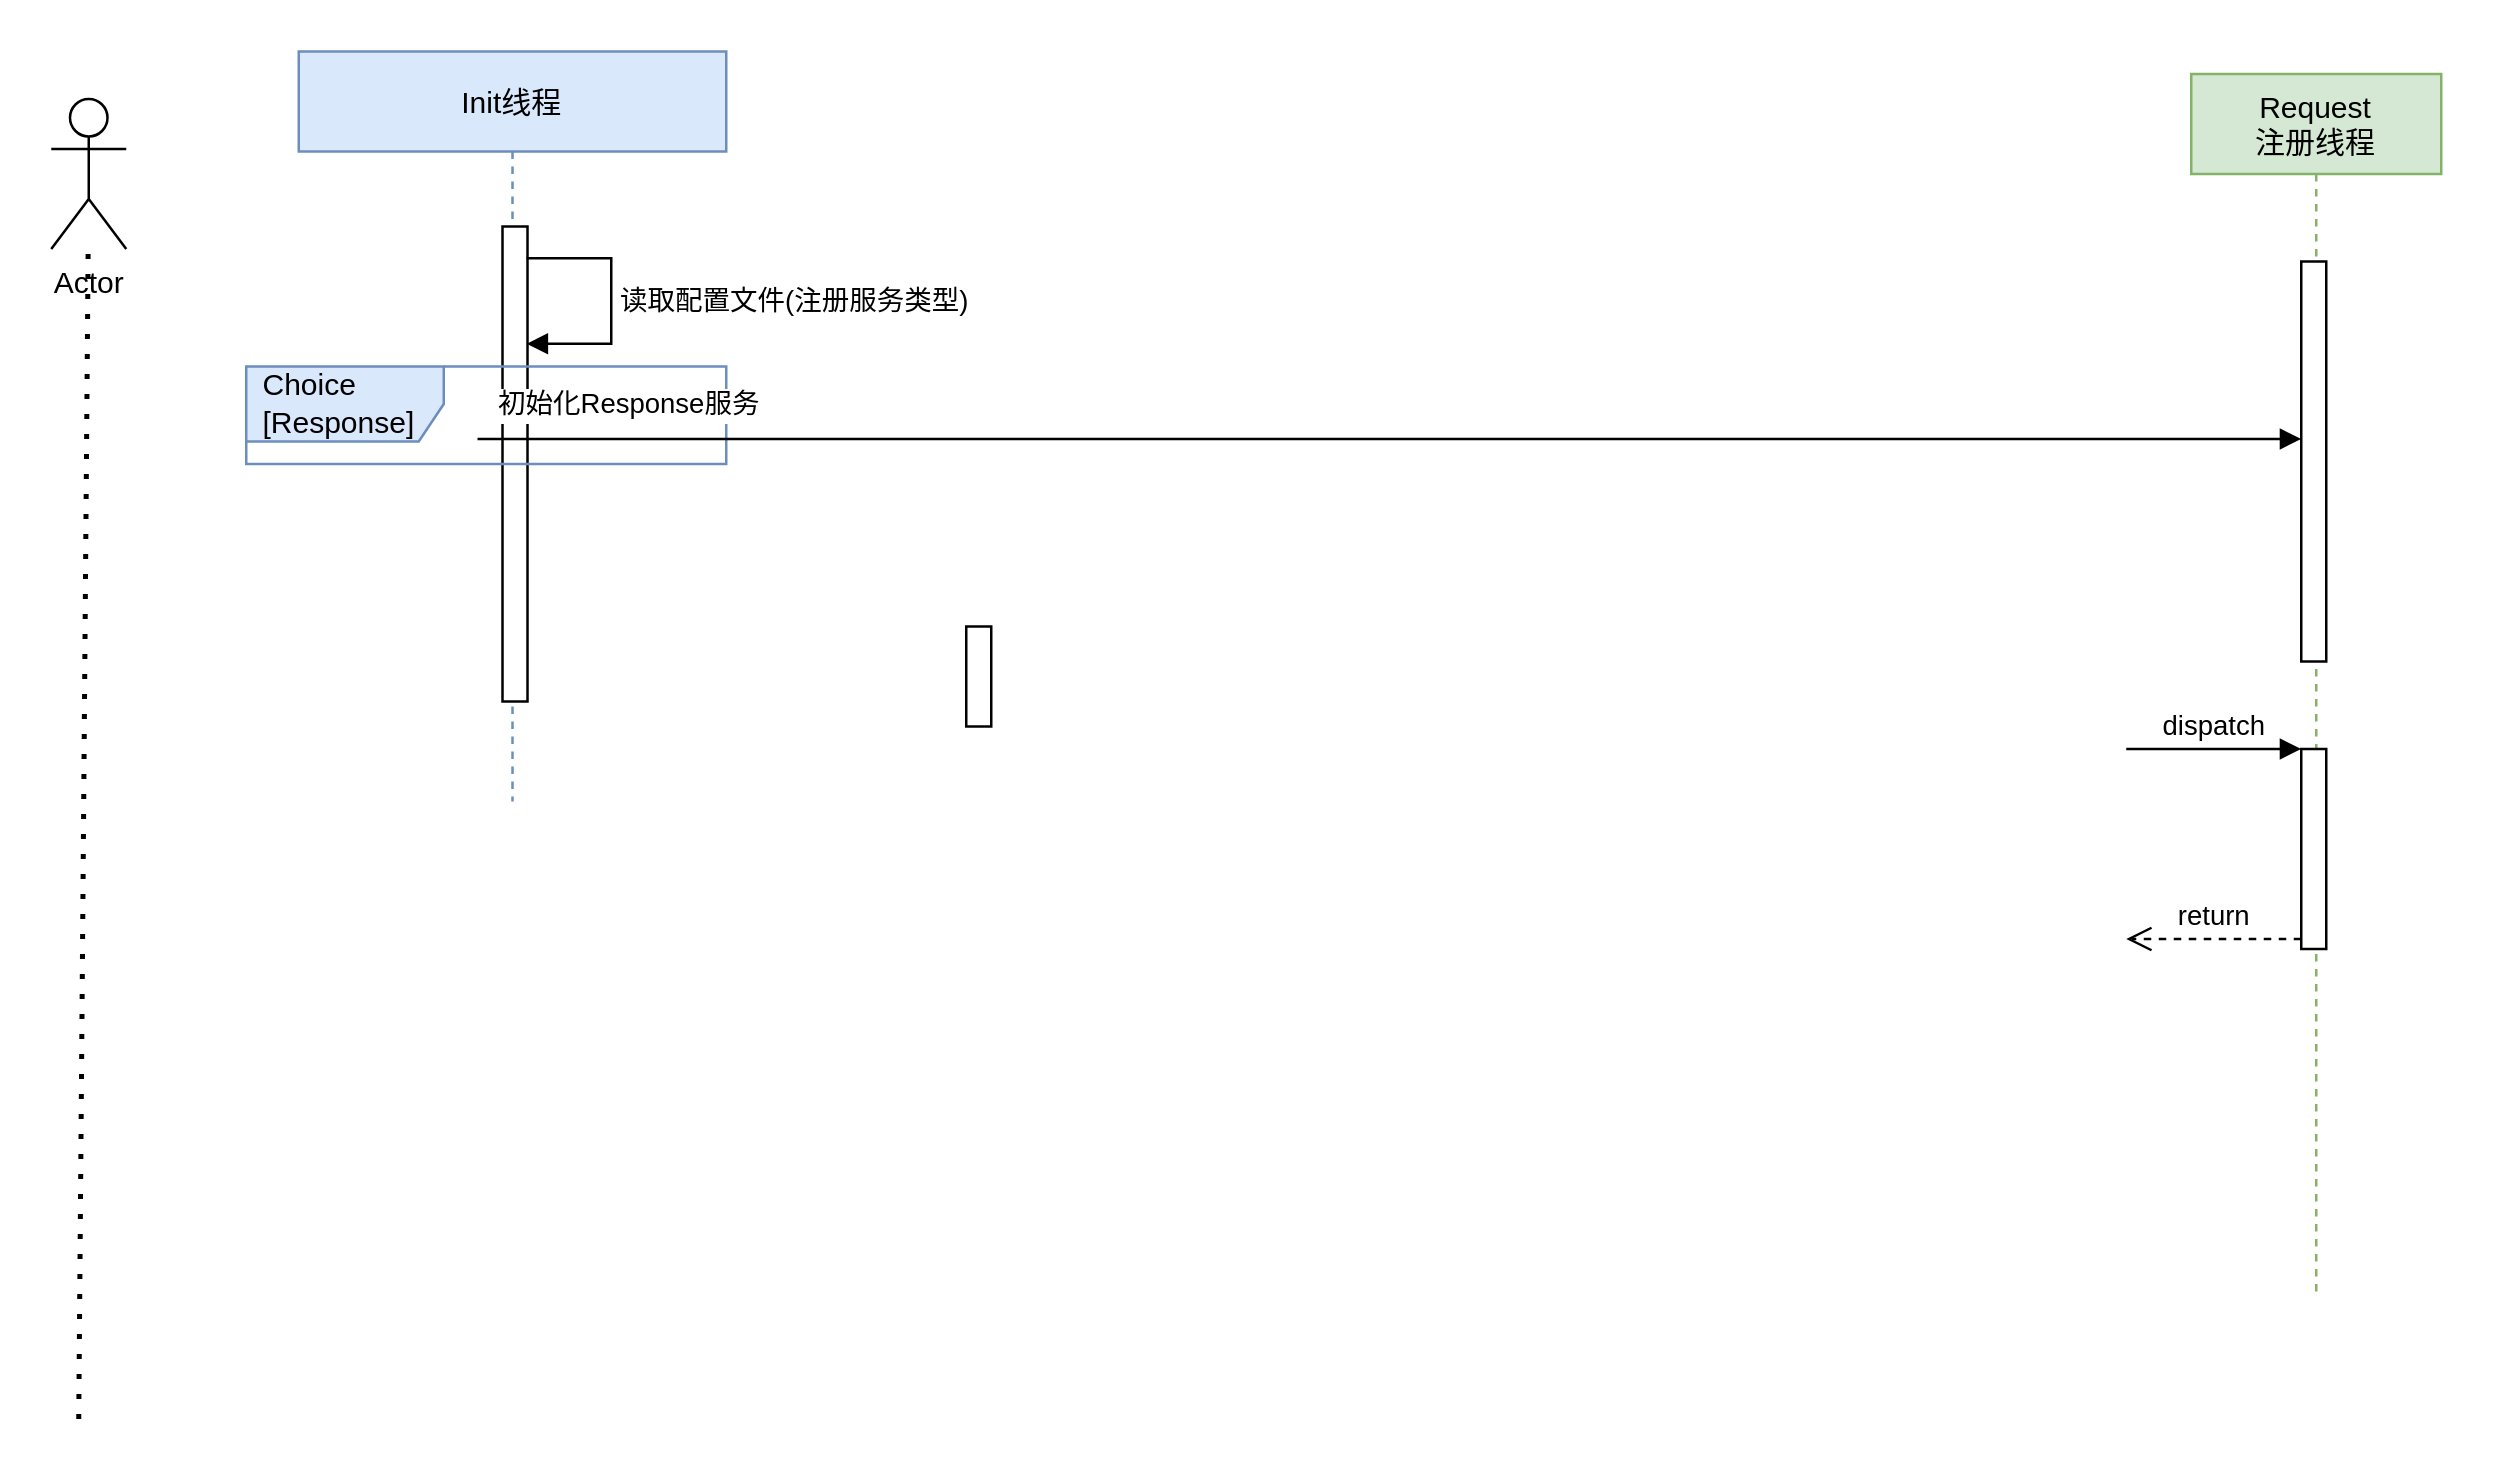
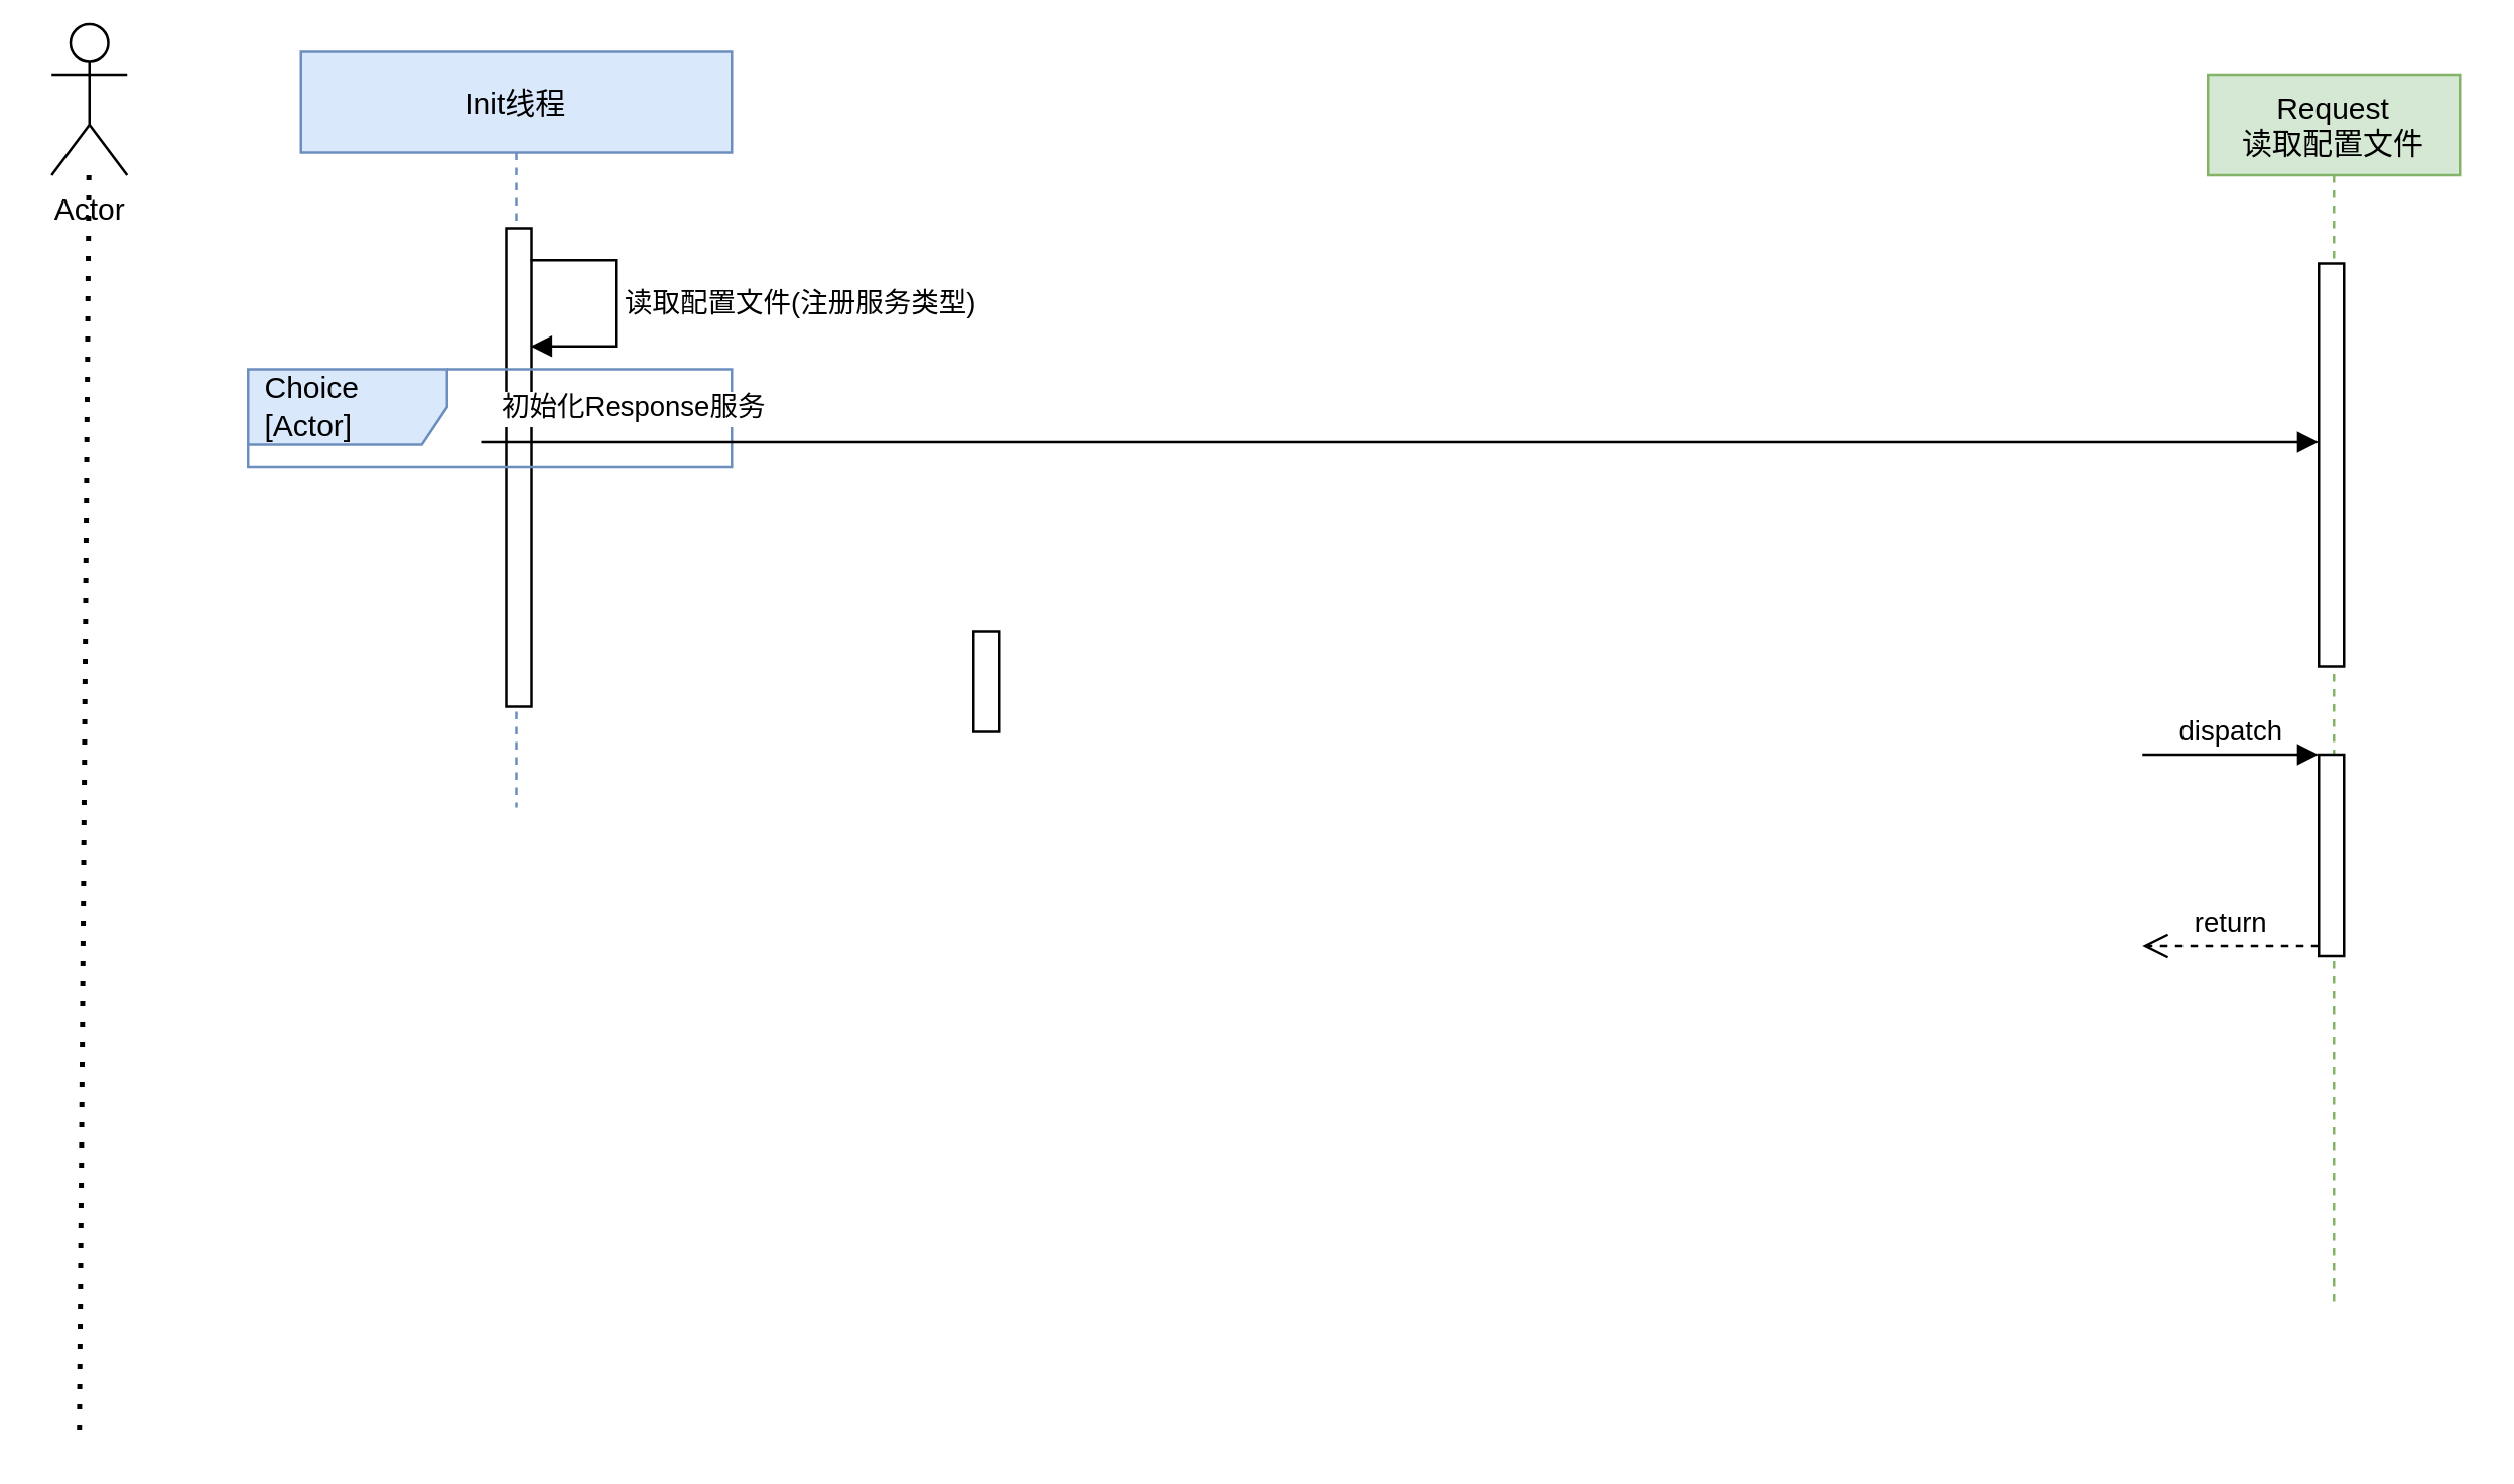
  <mxCell id="0" />
  <mxCell id="1" parent="0" />
  <mxCell id="2" value="Init线程" style="shape=umlLifeline;perimeter=lifelinePerimeter;container=1;collapsible=0;recursiveResize=0;rounded=0;shadow=0;strokeWidth=1;fillColor=#dae8fc;strokeColor=#6c8ebf;" parent="1" vertex="1"><mxGeometry x="119" y="20" width="171" height="300" as="geometry" /></mxCell>
  <mxCell id="3" value="" style="points=[];perimeter=orthogonalPerimeter;rounded=0;shadow=0;strokeWidth=1;" parent="2" vertex="1"><mxGeometry x="81.5" y="70" width="10" height="190" as="geometry" /></mxCell>
  <mxCell id="4" value="读取配置文件(注册服务类型)" style="edgeStyle=orthogonalEdgeStyle;html=1;align=left;spacingLeft=2;endArrow=block;rounded=0;exitX=0.964;exitY=0.067;exitDx=0;exitDy=0;exitPerimeter=0;entryX=0.964;entryY=0.247;entryDx=0;entryDy=0;entryPerimeter=0;" edge="1" target="3" parent="2" source="3"><mxGeometry relative="1" as="geometry"><mxPoint x="102.11" y="83.0" as="sourcePoint" /><Array as="points"><mxPoint x="125" y="83" /><mxPoint x="125" y="117" /></Array><mxPoint x="102.8" y="116.82" as="targetPoint" /></mxGeometry></mxCell>
- <mxCell id="5" value="Choice&lt;br&gt;[Response]" style="shape=umlFrame;whiteSpace=wrap;html=1;width=79;height=30;boundedLbl=1;verticalAlign=middle;align=left;spacingLeft=5;rounded=0;shadow=0;glass=0;sketch=0;fillColor=#dae8fc;strokeColor=#6c8ebf;" vertex="1" parent="2"><mxGeometry x="-21" y="126" width="192" height="39" as="geometry" /></mxCell>
- <mxCell id="6" value="Request&#10;注册线程" style="shape=umlLifeline;perimeter=lifelinePerimeter;container=1;collapsible=0;recursiveResize=0;rounded=0;shadow=0;strokeWidth=1;fillColor=#d5e8d4;strokeColor=#82b366;glass=0;sketch=0;" parent="1" vertex="1"><mxGeometry x="876" y="29" width="100" height="490" as="geometry" /></mxCell>
+ <mxCell id="5" value="Choice&lt;br&gt;[Actor]" style="shape=umlFrame;whiteSpace=wrap;html=1;width=79;height=30;boundedLbl=1;verticalAlign=middle;align=left;spacingLeft=5;rounded=0;shadow=0;glass=0;sketch=0;fillColor=#dae8fc;strokeColor=#6c8ebf;" vertex="1" parent="2"><mxGeometry x="-21" y="126" width="192" height="39" as="geometry" /></mxCell>
+ <mxCell id="6" value="Request&#10;读取配置文件" style="shape=umlLifeline;perimeter=lifelinePerimeter;container=1;collapsible=0;recursiveResize=0;rounded=0;shadow=0;strokeWidth=1;fillColor=#d5e8d4;strokeColor=#82b366;glass=0;sketch=0;" parent="1" vertex="1"><mxGeometry x="876" y="29" width="100" height="490" as="geometry" /></mxCell>
  <mxCell id="7" value="" style="points=[];perimeter=orthogonalPerimeter;rounded=0;shadow=0;strokeWidth=1;" parent="6" vertex="1"><mxGeometry x="44" y="75" width="10" height="160" as="geometry" /></mxCell>
  <mxCell id="8" value="" style="html=1;points=[];perimeter=orthogonalPerimeter;" vertex="1" parent="6"><mxGeometry x="44" y="270" width="10" height="80" as="geometry" /></mxCell>
  <mxCell id="9" value="dispatch" style="html=1;verticalAlign=bottom;endArrow=block;entryX=0;entryY=0;rounded=0;" edge="1" target="8" parent="6"><mxGeometry relative="1" as="geometry"><mxPoint x="-26" y="270" as="sourcePoint" /></mxGeometry></mxCell>
  <mxCell id="10" value="return" style="html=1;verticalAlign=bottom;endArrow=open;dashed=1;endSize=8;exitX=0;exitY=0.95;rounded=0;" edge="1" source="8" parent="6"><mxGeometry relative="1" as="geometry"><mxPoint x="-26" y="346" as="targetPoint" /></mxGeometry></mxCell>
  <mxCell id="11" value="初始化Response服务" style="verticalAlign=bottom;endArrow=block;entryX=0;entryY=0;shadow=0;strokeWidth=1;" parent="1" edge="1"><mxGeometry x="-0.834" y="5" relative="1" as="geometry"><mxPoint x="190.5" y="175" as="sourcePoint" /><mxPoint x="920" y="175" as="targetPoint" /><mxPoint as="offset" /></mxGeometry></mxCell>
- <mxCell id="12" value="Actor" style="shape=umlActor;verticalLabelPosition=bottom;verticalAlign=top;html=1;rounded=0;shadow=0;glass=0;sketch=0;" vertex="1" parent="1"><mxGeometry x="20" y="39" width="30" height="60" as="geometry" /></mxCell>
+ <mxCell id="12" value="Actor" style="shape=umlActor;verticalLabelPosition=bottom;verticalAlign=top;html=1;rounded=0;shadow=0;glass=0;sketch=0;" vertex="1" parent="1"><mxGeometry x="20" y="9" width="30" height="60" as="geometry" /></mxCell>
  <mxCell id="13" value="" style="endArrow=none;dashed=1;html=1;dashPattern=1 3;strokeWidth=2;rounded=0;" edge="1" parent="1" target="12"><mxGeometry width="50" height="50" relative="1" as="geometry"><mxPoint x="31" y="567" as="sourcePoint" /><mxPoint x="77" y="144" as="targetPoint" /></mxGeometry></mxCell>
  <mxCell id="14" value="" style="html=1;points=[];perimeter=orthogonalPerimeter;rounded=0;shadow=0;glass=0;sketch=0;" vertex="1" parent="1"><mxGeometry x="386" y="250" width="10" height="40" as="geometry" /></mxCell>
